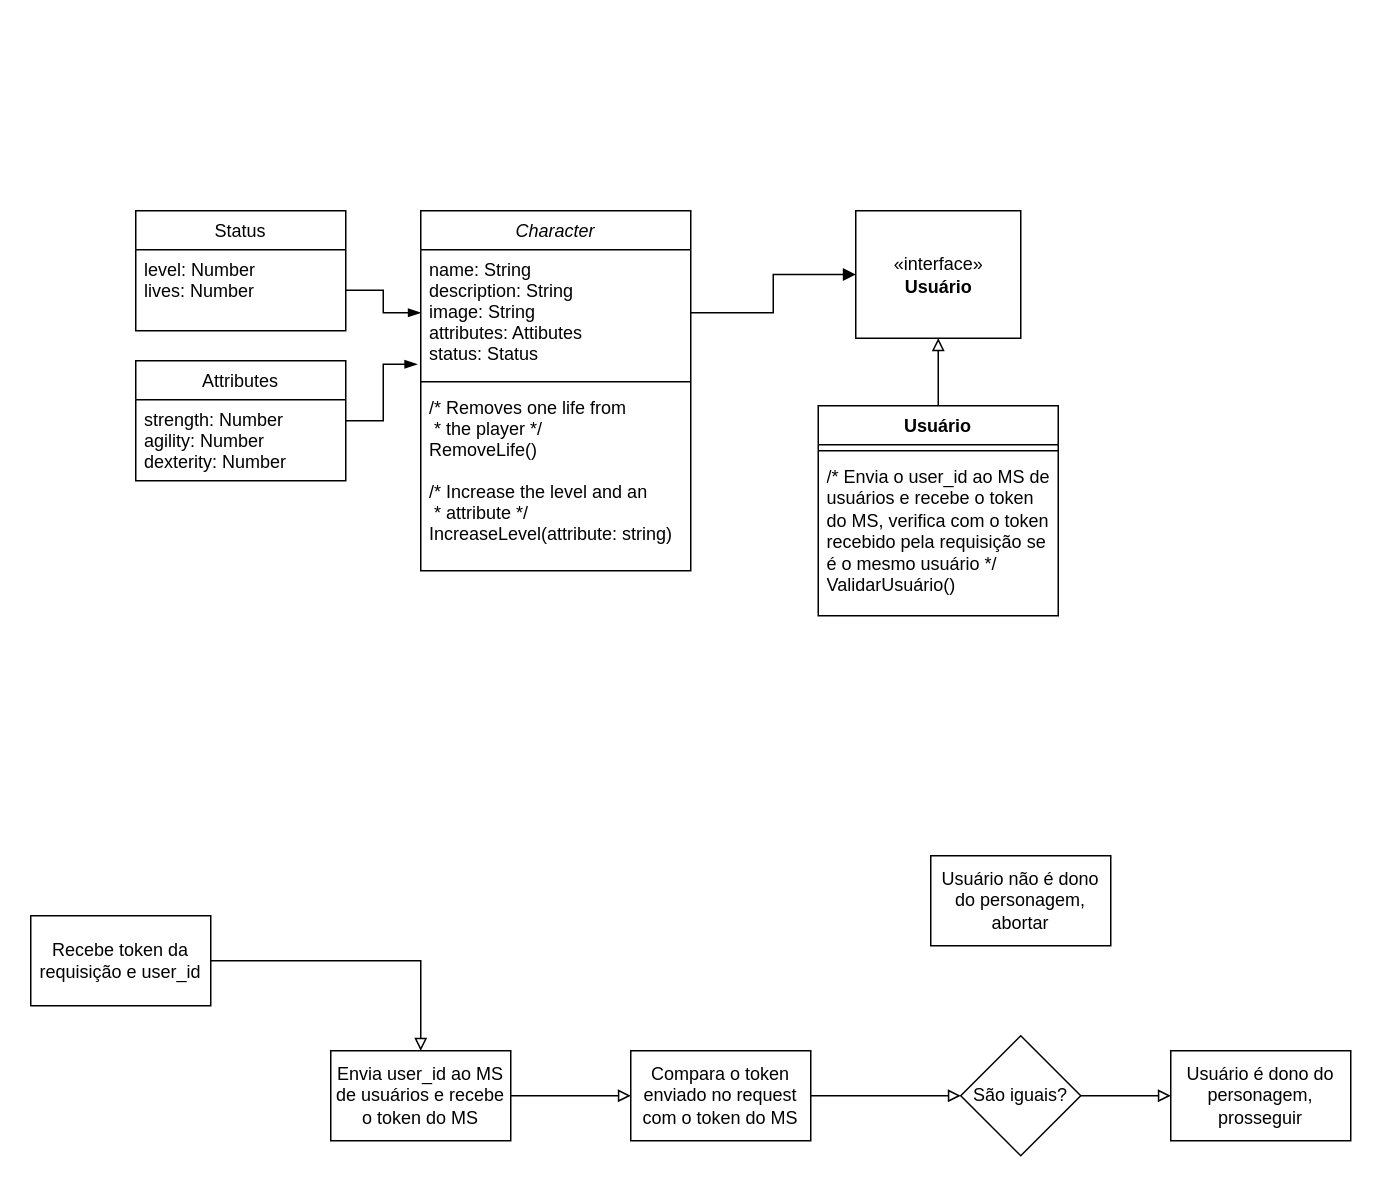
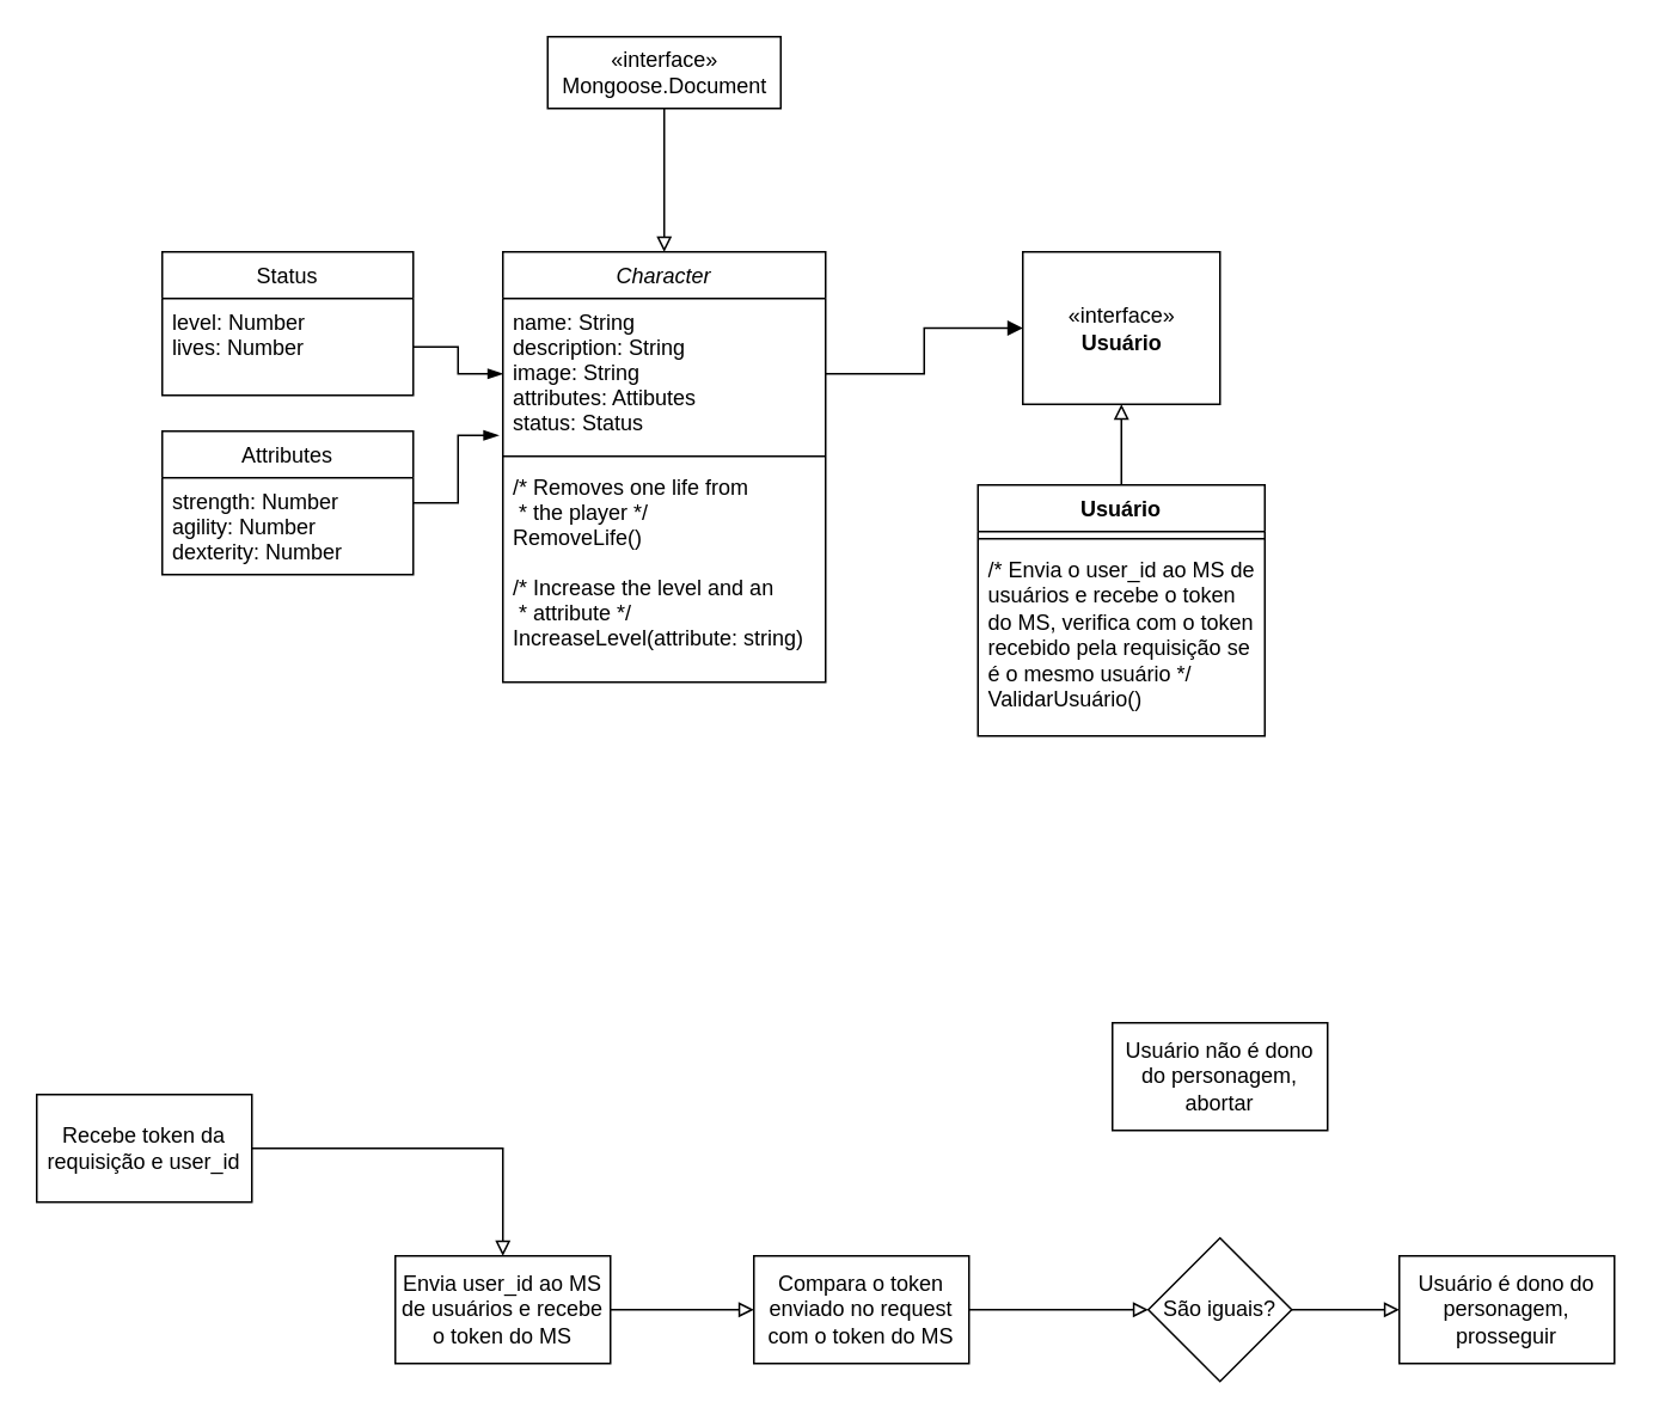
  <mxCell id="0" />
  <mxCell id="1" parent="0" />
  <mxCell id="2" value="Character" style="swimlane;fontStyle=2;align=center;verticalAlign=top;childLayout=stackLayout;horizontal=1;startSize=26;horizontalStack=0;resizeParent=1;resizeLast=0;collapsible=1;marginBottom=0;rounded=0;shadow=0;strokeWidth=1;" parent="1" vertex="1"><mxGeometry x="280" y="140" width="180" height="240" as="geometry"><mxRectangle x="230" y="140" width="160" height="26" as="alternateBounds" /></mxGeometry></mxCell>
  <mxCell id="3" value="name: String&#10;description: String&#10;image: String&#10;attributes: Attibutes&#10;status: Status&#10;&#10;" style="text;align=left;verticalAlign=top;spacingLeft=4;spacingRight=4;overflow=hidden;rotatable=0;points=[[0,0.5],[1,0.5]];portConstraint=eastwest;" parent="2" vertex="1"><mxGeometry y="26" width="180" height="84" as="geometry" /></mxCell>
  <mxCell id="4" value="" style="line;html=1;strokeWidth=1;align=left;verticalAlign=middle;spacingTop=-1;spacingLeft=3;spacingRight=3;rotatable=0;labelPosition=right;points=[];portConstraint=eastwest;" parent="2" vertex="1"><mxGeometry y="110" width="180" height="8" as="geometry" /></mxCell>
  <mxCell id="5" value="/* Removes one life from&#10; * the player */&#10;RemoveLife()&#10;&#10;/* Increase the level and an&#10; * attribute */&#10;IncreaseLevel(attribute: string)&#10;" style="text;align=left;verticalAlign=top;spacingLeft=4;spacingRight=4;overflow=hidden;rotatable=0;points=[[0,0.5],[1,0.5]];portConstraint=eastwest;" parent="2" vertex="1"><mxGeometry y="118" width="180" height="122" as="geometry" /></mxCell>
  <mxCell id="6" style="edgeStyle=orthogonalEdgeStyle;rounded=0;orthogonalLoop=1;jettySize=auto;html=1;endArrow=blockThin;endFill=1;entryX=-0.013;entryY=0.909;entryDx=0;entryDy=0;entryPerimeter=0;" parent="1" source="7" target="3" edge="1"><mxGeometry relative="1" as="geometry"><mxPoint x="260" y="220" as="targetPoint" /></mxGeometry></mxCell>
  <mxCell id="7" value="Attributes" style="swimlane;fontStyle=0;childLayout=stackLayout;horizontal=1;startSize=26;fillColor=none;horizontalStack=0;resizeParent=1;resizeParentMax=0;resizeLast=0;collapsible=1;marginBottom=0;" parent="1" vertex="1"><mxGeometry x="90" y="240" width="140" height="80" as="geometry" /></mxCell>
  <mxCell id="8" value="strength: Number&#10;agility: Number&#10;dexterity: Number" style="text;strokeColor=none;fillColor=none;align=left;verticalAlign=top;spacingLeft=4;spacingRight=4;overflow=hidden;rotatable=0;points=[[0,0.5],[1,0.5]];portConstraint=eastwest;" parent="7" vertex="1"><mxGeometry y="26" width="140" height="54" as="geometry" /></mxCell>
+ <mxCell id="9" style="edgeStyle=orthogonalEdgeStyle;rounded=0;orthogonalLoop=1;jettySize=auto;html=1;endArrow=block;endFill=0;" parent="1" source="10" target="2" edge="1"><mxGeometry relative="1" as="geometry" /></mxCell>
+ <mxCell id="10" value="&lt;div&gt;«interface»&lt;/div&gt;&lt;div&gt;Mongoose.Document&lt;/div&gt;" style="html=1;" parent="1" vertex="1"><mxGeometry x="305" y="20" width="130" height="40" as="geometry" /></mxCell>
  <mxCell id="11" value="Status" style="swimlane;fontStyle=0;childLayout=stackLayout;horizontal=1;startSize=26;fillColor=none;horizontalStack=0;resizeParent=1;resizeParentMax=0;resizeLast=0;collapsible=1;marginBottom=0;" parent="1" vertex="1"><mxGeometry x="90" y="140" width="140" height="80" as="geometry" /></mxCell>
  <mxCell id="12" value="level: Number&#10;lives: Number" style="text;strokeColor=none;fillColor=none;align=left;verticalAlign=top;spacingLeft=4;spacingRight=4;overflow=hidden;rotatable=0;points=[[0,0.5],[1,0.5]];portConstraint=eastwest;" parent="11" vertex="1"><mxGeometry y="26" width="140" height="54" as="geometry" /></mxCell>
  <mxCell id="13" style="edgeStyle=orthogonalEdgeStyle;rounded=0;orthogonalLoop=1;jettySize=auto;html=1;exitX=1;exitY=0.5;exitDx=0;exitDy=0;entryX=0;entryY=0.5;entryDx=0;entryDy=0;endArrow=blockThin;endFill=1;" parent="1" source="12" target="3" edge="1"><mxGeometry relative="1" as="geometry" /></mxCell>
  <mxCell id="14" style="edgeStyle=orthogonalEdgeStyle;rounded=0;html=1;endArrow=block;endFill=0;" edge="1" parent="1" source="15" target="18"><mxGeometry relative="1" as="geometry" /></mxCell>
  <mxCell id="15" value="Usuário" style="swimlane;fontStyle=1;align=center;verticalAlign=top;childLayout=stackLayout;horizontal=1;startSize=26;horizontalStack=0;resizeParent=1;resizeParentMax=0;resizeLast=0;collapsible=1;marginBottom=0;" vertex="1" parent="1"><mxGeometry x="545" y="270" width="160" height="140" as="geometry" /></mxCell>
  <mxCell id="16" value="" style="line;strokeWidth=1;fillColor=none;align=left;verticalAlign=middle;spacingTop=-1;spacingLeft=3;spacingRight=3;rotatable=0;labelPosition=right;points=[];portConstraint=eastwest;" vertex="1" parent="15"><mxGeometry y="26" width="160" height="8" as="geometry" /></mxCell>
  <mxCell id="17" value="/* Envia o user_id ao MS de usuários e recebe o token do MS, verifica com o token recebido pela requisição se é o mesmo usuário */&#10;ValidarUsuário()" style="text;strokeColor=none;fillColor=none;align=left;verticalAlign=top;spacingLeft=4;spacingRight=4;overflow=hidden;rotatable=0;points=[[0,0.5],[1,0.5]];portConstraint=eastwest;whiteSpace=wrap;" vertex="1" parent="15"><mxGeometry y="34" width="160" height="106" as="geometry" /></mxCell>
  <mxCell id="18" value="«interface»&lt;br&gt;&lt;b&gt;Usuário&lt;/b&gt;" style="html=1;" vertex="1" parent="1"><mxGeometry x="570" y="140" width="110" height="85" as="geometry" /></mxCell>
  <mxCell id="19" style="edgeStyle=orthogonalEdgeStyle;html=1;entryX=0;entryY=0.5;entryDx=0;entryDy=0;rounded=0;endArrow=block;endFill=1;" edge="1" parent="1" source="3" target="18"><mxGeometry relative="1" as="geometry" /></mxCell>
  <mxCell id="20" value="" style="edgeStyle=orthogonalEdgeStyle;rounded=0;html=1;endArrow=block;endFill=0;" edge="1" parent="1" source="21" target="23"><mxGeometry relative="1" as="geometry" /></mxCell>
  <mxCell id="21" value="Recebe token da requisição e user_id" style="rounded=0;whiteSpace=wrap;html=1;" vertex="1" parent="1"><mxGeometry x="20" y="610" width="120" height="60" as="geometry" /></mxCell>
  <mxCell id="22" value="" style="edgeStyle=orthogonalEdgeStyle;rounded=0;html=1;endArrow=block;endFill=0;" edge="1" parent="1" source="23" target="25"><mxGeometry relative="1" as="geometry" /></mxCell>
  <mxCell id="23" value="Envia user_id ao MS de usuários e recebe o token do MS" style="whiteSpace=wrap;html=1;rounded=0;" vertex="1" parent="1"><mxGeometry x="220" y="700" width="120" height="60" as="geometry" /></mxCell>
  <mxCell id="24" value="" style="edgeStyle=orthogonalEdgeStyle;rounded=0;html=1;endArrow=block;endFill=0;" edge="1" parent="1" source="25" target="27"><mxGeometry relative="1" as="geometry" /></mxCell>
  <mxCell id="25" value="Compara o token enviado no request com o token do MS" style="whiteSpace=wrap;html=1;rounded=0;" vertex="1" parent="1"><mxGeometry x="420" y="700" width="120" height="60" as="geometry" /></mxCell>
  <mxCell id="26" value="" style="edgeStyle=orthogonalEdgeStyle;rounded=0;html=1;endArrow=block;endFill=0;" edge="1" parent="1" source="27" target="29"><mxGeometry relative="1" as="geometry" /></mxCell>
  <mxCell id="27" value="São iguais?" style="rhombus;whiteSpace=wrap;html=1;rounded=0;" vertex="1" parent="1"><mxGeometry x="640" y="690" width="80" height="80" as="geometry" /></mxCell>
  <mxCell id="28" value="Usuário não é dono do personagem, abortar" style="whiteSpace=wrap;html=1;rounded=0;" vertex="1" parent="1"><mxGeometry x="620" y="570" width="120" height="60" as="geometry" /></mxCell>
  <mxCell id="29" value="Usuário é dono do personagem, prosseguir" style="whiteSpace=wrap;html=1;rounded=0;" vertex="1" parent="1"><mxGeometry x="780" y="700" width="120" height="60" as="geometry" /></mxCell>
